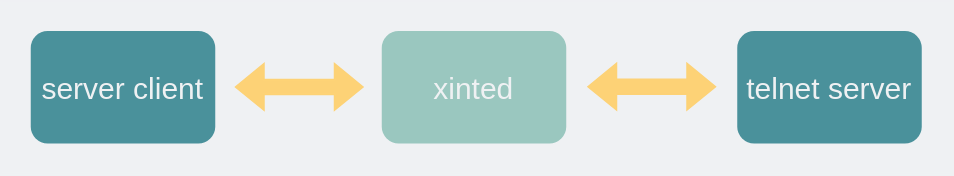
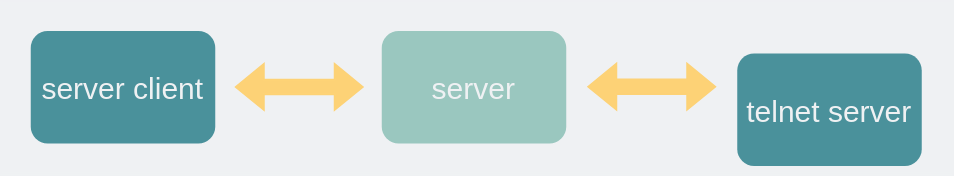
  <mxCell id="0" />
  <mxCell id="1" parent="0" />
  <mxCell id="2" value="" style="shape=flexArrow;endArrow=classic;startArrow=classic;html=1;rounded=0;strokeWidth=1;fillColor=#FDD276;strokeColor=#FDD276;" parent="1" edge="1"><mxGeometry width="100" height="100" relative="1" as="geometry"><mxPoint x="156" y="57.27" as="sourcePoint" /><mxPoint x="242" y="57.27" as="targetPoint" /></mxGeometry></mxCell>
  <mxCell id="3" value="&lt;font color=&quot;#eff1f3&quot; style=&quot;font-size: 20px&quot;&gt;server client&lt;/font&gt;" style="rounded=1;whiteSpace=wrap;html=1;fillColor=#4A919B;strokeColor=none;" parent="1" vertex="1"><mxGeometry x="20" y="20" width="123" height="75" as="geometry" /></mxCell>
- <mxCell id="4" value="&lt;font color=&quot;#eff1f3&quot;&gt;&lt;span style=&quot;font-size: 20px;&quot;&gt;telnet server&lt;/span&gt;&lt;/font&gt;" style="rounded=1;whiteSpace=wrap;html=1;fillColor=#4A919B;strokeColor=none;" parent="1" vertex="1"><mxGeometry x="491" y="20" width="123" height="75" as="geometry" /></mxCell>
- <mxCell id="5" value="&lt;font color=&quot;#eff1f3&quot;&gt;&lt;span style=&quot;font-size: 20px;&quot;&gt;xinted&lt;/span&gt;&lt;/font&gt;" style="rounded=1;whiteSpace=wrap;html=1;fillColor=#9AC7BF;strokeColor=none;" vertex="1" parent="1"><mxGeometry x="254" y="20" width="123" height="75" as="geometry" /></mxCell>
+ <mxCell id="4" value="&lt;font color=&quot;#eff1f3&quot;&gt;&lt;span style=&quot;font-size: 20px;&quot;&gt;telnet server&lt;/span&gt;&lt;/font&gt;" style="rounded=1;whiteSpace=wrap;html=1;fillColor=#4A919B;strokeColor=none;" parent="1" vertex="1"><mxGeometry x="491" y="35" width="123" height="75" as="geometry" /></mxCell>
+ <mxCell id="5" value="&lt;font color=&quot;#eff1f3&quot;&gt;&lt;span style=&quot;font-size: 20px;&quot;&gt;server&lt;/span&gt;&lt;/font&gt;" style="rounded=1;whiteSpace=wrap;html=1;fillColor=#9AC7BF;strokeColor=none;" vertex="1" parent="1"><mxGeometry x="254" y="20" width="123" height="75" as="geometry" /></mxCell>
  <mxCell id="6" value="" style="shape=flexArrow;endArrow=classic;startArrow=classic;html=1;rounded=0;strokeWidth=1;fillColor=#FDD276;strokeColor=#FDD276;" edge="1" parent="1"><mxGeometry width="100" height="100" relative="1" as="geometry"><mxPoint x="391" y="57.13" as="sourcePoint" /><mxPoint x="477" y="57.13" as="targetPoint" /></mxGeometry></mxCell>
